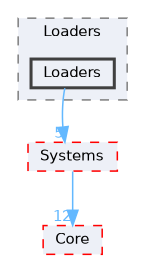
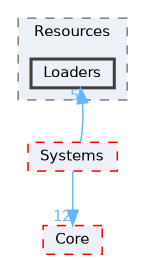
  digraph {
    compound=true
    node [color=red fillcolor="#edf0f7" fontname=Helvetica fontsize=10 shape=box style="filled,dashed"]
    edge [color=steelblue1 fontcolor=steelblue1 fontname=Helvetica fontsize=10 labeldistance=1.5 labelfontname=Helvetica labelfontsize=10]
    n1 [color=grey25 height=0.2 label=Loaders style="filled,bold" width=0.4]
    n2 [height=0.2 label=Systems width=0.4]
    n3 [height=0.2 label=Core width=0.4]
    subgraph cluster_1 {
      bgcolor="#edf0f7"
      fontname=Helvetica
      fontsize=10
-     label=Loaders
+     label=Resources
      pencolor=grey50
      style="filled,dashed"
      n1
    }
-   n1 -> n2 [headlabel=5]
+   n2 -> n1 [headlabel=5]
    n2 -> n3 [headlabel=12]
  }
